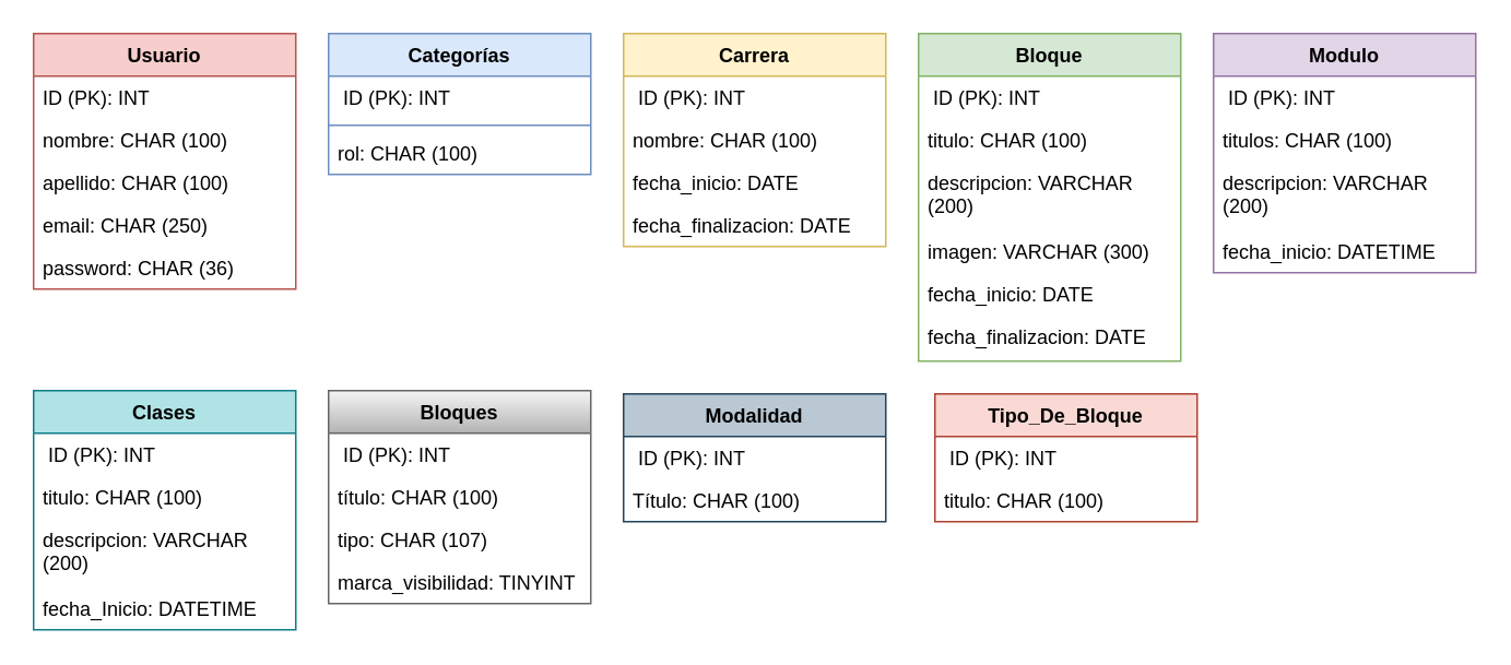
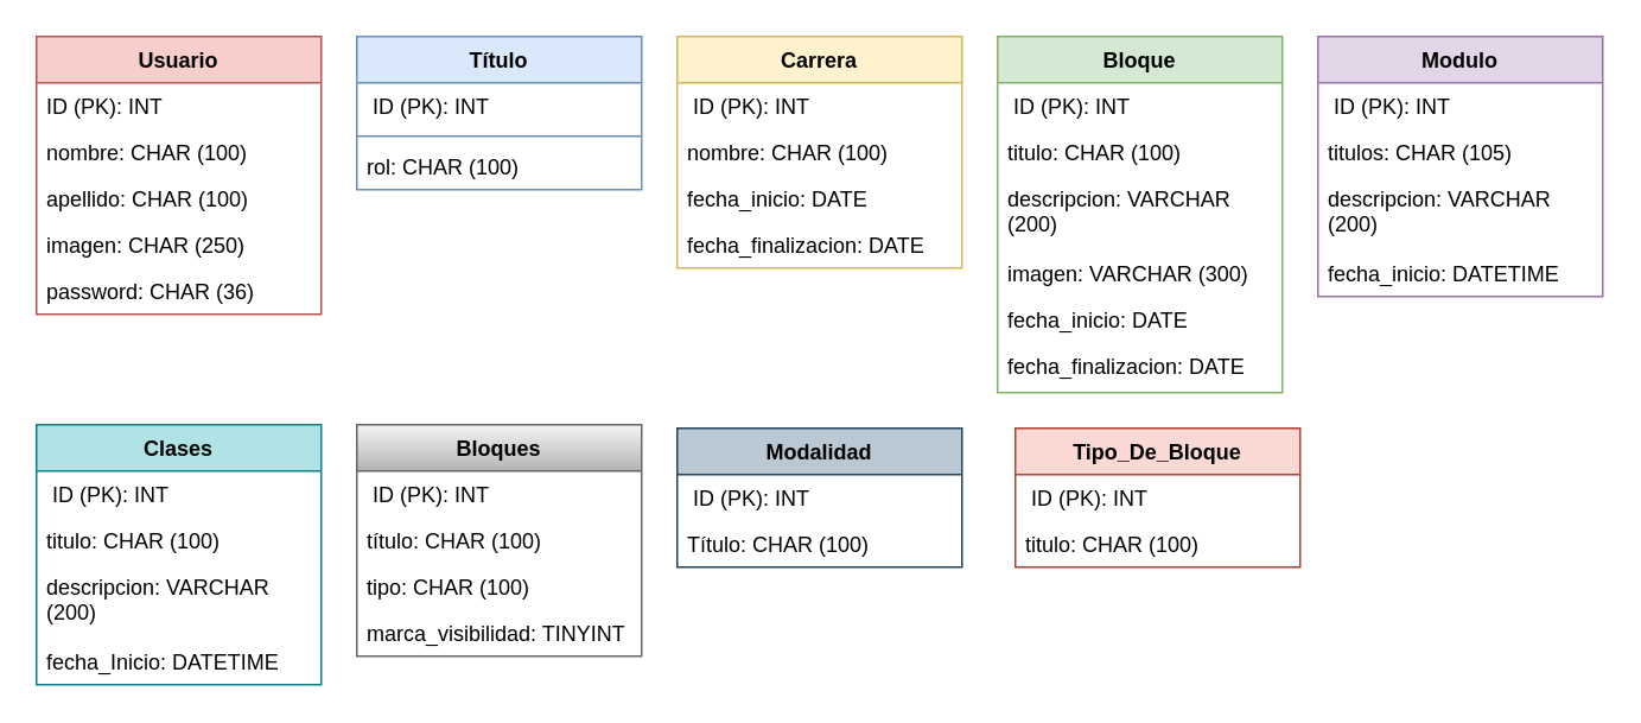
  <mxCell id="0" />
  <mxCell id="1" parent="0" />
  <mxCell id="2" value="Usuario" style="swimlane;fontStyle=1;align=center;verticalAlign=top;childLayout=stackLayout;horizontal=1;startSize=26;horizontalStack=0;resizeParent=1;resizeParentMax=0;resizeLast=0;collapsible=1;marginBottom=0;whiteSpace=wrap;html=1;fillColor=#f8cecc;strokeColor=#b85450;" vertex="1" parent="1"><mxGeometry x="20" y="20" width="160" height="156" as="geometry" /></mxCell>
  <mxCell id="3" value="ID (PK): INT" style="text;strokeColor=none;fillColor=none;align=left;verticalAlign=top;spacingLeft=4;spacingRight=4;overflow=hidden;rotatable=0;points=[[0,0.5],[1,0.5]];portConstraint=eastwest;whiteSpace=wrap;html=1;" vertex="1" parent="2"><mxGeometry y="26" width="160" height="26" as="geometry" /></mxCell>
  <mxCell id="4" value="nombre: CHAR (100)" style="text;strokeColor=none;fillColor=none;align=left;verticalAlign=top;spacingLeft=4;spacingRight=4;overflow=hidden;rotatable=0;points=[[0,0.5],[1,0.5]];portConstraint=eastwest;whiteSpace=wrap;html=1;" vertex="1" parent="2"><mxGeometry y="52" width="160" height="26" as="geometry" /></mxCell>
  <mxCell id="5" value="apellido: CHAR (100)" style="text;strokeColor=none;fillColor=none;align=left;verticalAlign=top;spacingLeft=4;spacingRight=4;overflow=hidden;rotatable=0;points=[[0,0.5],[1,0.5]];portConstraint=eastwest;whiteSpace=wrap;html=1;" vertex="1" parent="2"><mxGeometry y="78" width="160" height="26" as="geometry" /></mxCell>
- <mxCell id="6" value="email: CHAR (250)" style="text;strokeColor=none;fillColor=none;align=left;verticalAlign=top;spacingLeft=4;spacingRight=4;overflow=hidden;rotatable=0;points=[[0,0.5],[1,0.5]];portConstraint=eastwest;whiteSpace=wrap;html=1;" vertex="1" parent="2"><mxGeometry y="104" width="160" height="26" as="geometry" /></mxCell>
+ <mxCell id="6" value="imagen: CHAR (250)" style="text;strokeColor=none;fillColor=none;align=left;verticalAlign=top;spacingLeft=4;spacingRight=4;overflow=hidden;rotatable=0;points=[[0,0.5],[1,0.5]];portConstraint=eastwest;whiteSpace=wrap;html=1;" vertex="1" parent="2"><mxGeometry y="104" width="160" height="26" as="geometry" /></mxCell>
  <mxCell id="7" value="password: CHAR (36)" style="text;strokeColor=none;fillColor=none;align=left;verticalAlign=top;spacingLeft=4;spacingRight=4;overflow=hidden;rotatable=0;points=[[0,0.5],[1,0.5]];portConstraint=eastwest;whiteSpace=wrap;html=1;" vertex="1" parent="2"><mxGeometry y="130" width="160" height="26" as="geometry" /></mxCell>
- <mxCell id="8" value="Categorías" style="swimlane;fontStyle=1;align=center;verticalAlign=top;childLayout=stackLayout;horizontal=1;startSize=26;horizontalStack=0;resizeParent=1;resizeParentMax=0;resizeLast=0;collapsible=1;marginBottom=0;whiteSpace=wrap;html=1;fillColor=#dae8fc;strokeColor=#6c8ebf;" vertex="1" parent="1"><mxGeometry x="200" y="20" width="160" height="86" as="geometry" /></mxCell>
+ <mxCell id="8" value="Título" style="swimlane;fontStyle=1;align=center;verticalAlign=top;childLayout=stackLayout;horizontal=1;startSize=26;horizontalStack=0;resizeParent=1;resizeParentMax=0;resizeLast=0;collapsible=1;marginBottom=0;whiteSpace=wrap;html=1;fillColor=#dae8fc;strokeColor=#6c8ebf;" vertex="1" parent="1"><mxGeometry x="200" y="20" width="160" height="86" as="geometry" /></mxCell>
  <mxCell id="9" value="&amp;nbsp;ID (PK): INT" style="text;strokeColor=none;fillColor=none;align=left;verticalAlign=top;spacingLeft=4;spacingRight=4;overflow=hidden;rotatable=0;points=[[0,0.5],[1,0.5]];portConstraint=eastwest;whiteSpace=wrap;html=1;" vertex="1" parent="8"><mxGeometry y="26" width="160" height="26" as="geometry" /></mxCell>
  <mxCell id="10" value="" style="line;strokeWidth=1;fillColor=none;align=left;verticalAlign=middle;spacingTop=-1;spacingLeft=3;spacingRight=3;rotatable=0;labelPosition=right;points=[];portConstraint=eastwest;strokeColor=inherit;" vertex="1" parent="8"><mxGeometry y="52" width="160" height="8" as="geometry" /></mxCell>
  <mxCell id="11" value="rol: CHAR (100)" style="text;strokeColor=none;fillColor=none;align=left;verticalAlign=top;spacingLeft=4;spacingRight=4;overflow=hidden;rotatable=0;points=[[0,0.5],[1,0.5]];portConstraint=eastwest;whiteSpace=wrap;html=1;" vertex="1" parent="8"><mxGeometry y="60" width="160" height="26" as="geometry" /></mxCell>
  <mxCell id="12" value="Carrera" style="swimlane;fontStyle=1;align=center;verticalAlign=top;childLayout=stackLayout;horizontal=1;startSize=26;horizontalStack=0;resizeParent=1;resizeParentMax=0;resizeLast=0;collapsible=1;marginBottom=0;whiteSpace=wrap;html=1;fillColor=#fff2cc;strokeColor=#d6b656;" vertex="1" parent="1"><mxGeometry x="380" y="20" width="160" height="130" as="geometry" /></mxCell>
  <mxCell id="13" value="&amp;nbsp;ID (PK): INT" style="text;strokeColor=none;fillColor=none;align=left;verticalAlign=top;spacingLeft=4;spacingRight=4;overflow=hidden;rotatable=0;points=[[0,0.5],[1,0.5]];portConstraint=eastwest;whiteSpace=wrap;html=1;" vertex="1" parent="12"><mxGeometry y="26" width="160" height="26" as="geometry" /></mxCell>
  <mxCell id="14" value="nombre: CHAR (100)" style="text;strokeColor=none;fillColor=none;align=left;verticalAlign=top;spacingLeft=4;spacingRight=4;overflow=hidden;rotatable=0;points=[[0,0.5],[1,0.5]];portConstraint=eastwest;whiteSpace=wrap;html=1;" vertex="1" parent="12"><mxGeometry y="52" width="160" height="26" as="geometry" /></mxCell>
  <mxCell id="15" value="fecha_inicio: DATE" style="text;strokeColor=none;fillColor=none;align=left;verticalAlign=top;spacingLeft=4;spacingRight=4;overflow=hidden;rotatable=0;points=[[0,0.5],[1,0.5]];portConstraint=eastwest;whiteSpace=wrap;html=1;" vertex="1" parent="12"><mxGeometry y="78" width="160" height="26" as="geometry" /></mxCell>
  <mxCell id="16" value="fecha_finalizacion: DATE" style="text;strokeColor=none;fillColor=none;align=left;verticalAlign=top;spacingLeft=4;spacingRight=4;overflow=hidden;rotatable=0;points=[[0,0.5],[1,0.5]];portConstraint=eastwest;whiteSpace=wrap;html=1;" vertex="1" parent="12"><mxGeometry y="104" width="160" height="26" as="geometry" /></mxCell>
  <mxCell id="17" value="Bloque" style="swimlane;fontStyle=1;align=center;verticalAlign=top;childLayout=stackLayout;horizontal=1;startSize=26;horizontalStack=0;resizeParent=1;resizeParentMax=0;resizeLast=0;collapsible=1;marginBottom=0;whiteSpace=wrap;html=1;fillColor=#d5e8d4;strokeColor=#82b366;" vertex="1" parent="1"><mxGeometry x="560" y="20" width="160" height="200" as="geometry" /></mxCell>
  <mxCell id="18" value="&amp;nbsp;ID (PK): INT" style="text;strokeColor=none;fillColor=none;align=left;verticalAlign=top;spacingLeft=4;spacingRight=4;overflow=hidden;rotatable=0;points=[[0,0.5],[1,0.5]];portConstraint=eastwest;whiteSpace=wrap;html=1;" vertex="1" parent="17"><mxGeometry y="26" width="160" height="26" as="geometry" /></mxCell>
  <mxCell id="19" value="titulo: CHAR (100)" style="text;strokeColor=none;fillColor=none;align=left;verticalAlign=top;spacingLeft=4;spacingRight=4;overflow=hidden;rotatable=0;points=[[0,0.5],[1,0.5]];portConstraint=eastwest;whiteSpace=wrap;html=1;" vertex="1" parent="17"><mxGeometry y="52" width="160" height="26" as="geometry" /></mxCell>
  <mxCell id="20" value="descripcion: VARCHAR (200)" style="text;strokeColor=none;fillColor=none;align=left;verticalAlign=top;spacingLeft=4;spacingRight=4;overflow=hidden;rotatable=0;points=[[0,0.5],[1,0.5]];portConstraint=eastwest;whiteSpace=wrap;html=1;" vertex="1" parent="17"><mxGeometry y="78" width="160" height="42" as="geometry" /></mxCell>
  <mxCell id="21" value="imagen: VARCHAR (300)" style="text;strokeColor=none;fillColor=none;align=left;verticalAlign=top;spacingLeft=4;spacingRight=4;overflow=hidden;rotatable=0;points=[[0,0.5],[1,0.5]];portConstraint=eastwest;whiteSpace=wrap;html=1;" vertex="1" parent="17"><mxGeometry y="120" width="160" height="26" as="geometry" /></mxCell>
  <mxCell id="22" value="fecha_inicio: DATE" style="text;strokeColor=none;fillColor=none;align=left;verticalAlign=top;spacingLeft=4;spacingRight=4;overflow=hidden;rotatable=0;points=[[0,0.5],[1,0.5]];portConstraint=eastwest;whiteSpace=wrap;html=1;" vertex="1" parent="17"><mxGeometry y="146" width="160" height="26" as="geometry" /></mxCell>
  <mxCell id="23" value="fecha_finalizacion: DATE" style="text;strokeColor=none;fillColor=none;align=left;verticalAlign=top;spacingLeft=4;spacingRight=4;overflow=hidden;rotatable=0;points=[[0,0.5],[1,0.5]];portConstraint=eastwest;whiteSpace=wrap;html=1;" vertex="1" parent="17"><mxGeometry y="172" width="160" height="28" as="geometry" /></mxCell>
  <mxCell id="24" value="Modulo" style="swimlane;fontStyle=1;align=center;verticalAlign=top;childLayout=stackLayout;horizontal=1;startSize=26;horizontalStack=0;resizeParent=1;resizeParentMax=0;resizeLast=0;collapsible=1;marginBottom=0;whiteSpace=wrap;html=1;fillColor=#e1d5e7;strokeColor=#9673a6;" vertex="1" parent="1"><mxGeometry x="740" y="20" width="160" height="146" as="geometry" /></mxCell>
  <mxCell id="25" value="&amp;nbsp;ID (PK): INT" style="text;strokeColor=none;fillColor=none;align=left;verticalAlign=top;spacingLeft=4;spacingRight=4;overflow=hidden;rotatable=0;points=[[0,0.5],[1,0.5]];portConstraint=eastwest;whiteSpace=wrap;html=1;" vertex="1" parent="24"><mxGeometry y="26" width="160" height="26" as="geometry" /></mxCell>
- <mxCell id="26" value="titulos: CHAR (100)" style="text;strokeColor=none;fillColor=none;align=left;verticalAlign=top;spacingLeft=4;spacingRight=4;overflow=hidden;rotatable=0;points=[[0,0.5],[1,0.5]];portConstraint=eastwest;whiteSpace=wrap;html=1;" vertex="1" parent="24"><mxGeometry y="52" width="160" height="26" as="geometry" /></mxCell>
+ <mxCell id="26" value="titulos: CHAR (105)" style="text;strokeColor=none;fillColor=none;align=left;verticalAlign=top;spacingLeft=4;spacingRight=4;overflow=hidden;rotatable=0;points=[[0,0.5],[1,0.5]];portConstraint=eastwest;whiteSpace=wrap;html=1;" vertex="1" parent="24"><mxGeometry y="52" width="160" height="26" as="geometry" /></mxCell>
  <mxCell id="27" value="descripcion: VARCHAR (200)" style="text;strokeColor=none;fillColor=none;align=left;verticalAlign=top;spacingLeft=4;spacingRight=4;overflow=hidden;rotatable=0;points=[[0,0.5],[1,0.5]];portConstraint=eastwest;whiteSpace=wrap;html=1;" vertex="1" parent="24"><mxGeometry y="78" width="160" height="42" as="geometry" /></mxCell>
  <mxCell id="28" value="fecha_inicio: DATETIME" style="text;strokeColor=none;fillColor=none;align=left;verticalAlign=top;spacingLeft=4;spacingRight=4;overflow=hidden;rotatable=0;points=[[0,0.5],[1,0.5]];portConstraint=eastwest;whiteSpace=wrap;html=1;" vertex="1" parent="24"><mxGeometry y="120" width="160" height="26" as="geometry" /></mxCell>
  <mxCell id="29" value="Clases" style="swimlane;fontStyle=1;align=center;verticalAlign=top;childLayout=stackLayout;horizontal=1;startSize=26;horizontalStack=0;resizeParent=1;resizeParentMax=0;resizeLast=0;collapsible=1;marginBottom=0;whiteSpace=wrap;html=1;fillColor=#b0e3e6;strokeColor=#0e8088;" vertex="1" parent="1"><mxGeometry x="20" y="238" width="160" height="146" as="geometry" /></mxCell>
  <mxCell id="30" value="&amp;nbsp;ID (PK): INT" style="text;strokeColor=none;fillColor=none;align=left;verticalAlign=top;spacingLeft=4;spacingRight=4;overflow=hidden;rotatable=0;points=[[0,0.5],[1,0.5]];portConstraint=eastwest;whiteSpace=wrap;html=1;" vertex="1" parent="29"><mxGeometry y="26" width="160" height="26" as="geometry" /></mxCell>
  <mxCell id="31" value="titulo: CHAR (100)" style="text;strokeColor=none;fillColor=none;align=left;verticalAlign=top;spacingLeft=4;spacingRight=4;overflow=hidden;rotatable=0;points=[[0,0.5],[1,0.5]];portConstraint=eastwest;whiteSpace=wrap;html=1;" vertex="1" parent="29"><mxGeometry y="52" width="160" height="26" as="geometry" /></mxCell>
  <mxCell id="32" value="descripcion: VARCHAR (200)" style="text;strokeColor=none;fillColor=none;align=left;verticalAlign=top;spacingLeft=4;spacingRight=4;overflow=hidden;rotatable=0;points=[[0,0.5],[1,0.5]];portConstraint=eastwest;whiteSpace=wrap;html=1;" vertex="1" parent="29"><mxGeometry y="78" width="160" height="42" as="geometry" /></mxCell>
  <mxCell id="33" value="fecha_Inicio: DATETIME" style="text;strokeColor=none;fillColor=none;align=left;verticalAlign=top;spacingLeft=4;spacingRight=4;overflow=hidden;rotatable=0;points=[[0,0.5],[1,0.5]];portConstraint=eastwest;whiteSpace=wrap;html=1;" vertex="1" parent="29"><mxGeometry y="120" width="160" height="26" as="geometry" /></mxCell>
  <mxCell id="34" value="Bloques" style="swimlane;fontStyle=1;align=center;verticalAlign=top;childLayout=stackLayout;horizontal=1;startSize=26;horizontalStack=0;resizeParent=1;resizeParentMax=0;resizeLast=0;collapsible=1;marginBottom=0;whiteSpace=wrap;html=1;fillColor=#f5f5f5;strokeColor=#666666;gradientColor=#b3b3b3;" vertex="1" parent="1"><mxGeometry x="200" y="238" width="160" height="130" as="geometry" /></mxCell>
  <mxCell id="35" value="&amp;nbsp;ID (PK): INT" style="text;strokeColor=none;fillColor=none;align=left;verticalAlign=top;spacingLeft=4;spacingRight=4;overflow=hidden;rotatable=0;points=[[0,0.5],[1,0.5]];portConstraint=eastwest;whiteSpace=wrap;html=1;" vertex="1" parent="34"><mxGeometry y="26" width="160" height="26" as="geometry" /></mxCell>
  <mxCell id="36" value="título: CHAR (100)" style="text;strokeColor=none;fillColor=none;align=left;verticalAlign=top;spacingLeft=4;spacingRight=4;overflow=hidden;rotatable=0;points=[[0,0.5],[1,0.5]];portConstraint=eastwest;whiteSpace=wrap;html=1;" vertex="1" parent="34"><mxGeometry y="52" width="160" height="26" as="geometry" /></mxCell>
- <mxCell id="37" value="tipo: CHAR (107)" style="text;strokeColor=none;fillColor=none;align=left;verticalAlign=top;spacingLeft=4;spacingRight=4;overflow=hidden;rotatable=0;points=[[0,0.5],[1,0.5]];portConstraint=eastwest;whiteSpace=wrap;html=1;" vertex="1" parent="34"><mxGeometry y="78" width="160" height="26" as="geometry" /></mxCell>
+ <mxCell id="37" value="tipo: CHAR (100)" style="text;strokeColor=none;fillColor=none;align=left;verticalAlign=top;spacingLeft=4;spacingRight=4;overflow=hidden;rotatable=0;points=[[0,0.5],[1,0.5]];portConstraint=eastwest;whiteSpace=wrap;html=1;" vertex="1" parent="34"><mxGeometry y="78" width="160" height="26" as="geometry" /></mxCell>
  <mxCell id="38" value="marca_visibilidad: TINYINT" style="text;strokeColor=none;fillColor=none;align=left;verticalAlign=top;spacingLeft=4;spacingRight=4;overflow=hidden;rotatable=0;points=[[0,0.5],[1,0.5]];portConstraint=eastwest;whiteSpace=wrap;html=1;" vertex="1" parent="34"><mxGeometry y="104" width="160" height="26" as="geometry" /></mxCell>
  <mxCell id="39" value="Modalidad" style="swimlane;fontStyle=1;align=center;verticalAlign=top;childLayout=stackLayout;horizontal=1;startSize=26;horizontalStack=0;resizeParent=1;resizeParentMax=0;resizeLast=0;collapsible=1;marginBottom=0;whiteSpace=wrap;html=1;fillColor=#bac8d3;strokeColor=#23445d;" vertex="1" parent="1"><mxGeometry x="380" y="240" width="160" height="78" as="geometry" /></mxCell>
  <mxCell id="40" value="&amp;nbsp;ID (PK): INT" style="text;strokeColor=none;fillColor=none;align=left;verticalAlign=top;spacingLeft=4;spacingRight=4;overflow=hidden;rotatable=0;points=[[0,0.5],[1,0.5]];portConstraint=eastwest;whiteSpace=wrap;html=1;" vertex="1" parent="39"><mxGeometry y="26" width="160" height="26" as="geometry" /></mxCell>
  <mxCell id="41" value="Título: CHAR (100)" style="text;strokeColor=none;fillColor=none;align=left;verticalAlign=top;spacingLeft=4;spacingRight=4;overflow=hidden;rotatable=0;points=[[0,0.5],[1,0.5]];portConstraint=eastwest;whiteSpace=wrap;html=1;" vertex="1" parent="39"><mxGeometry y="52" width="160" height="26" as="geometry" /></mxCell>
  <mxCell id="42" value="Tipo_De_Bloque" style="swimlane;fontStyle=1;align=center;verticalAlign=top;childLayout=stackLayout;horizontal=1;startSize=26;horizontalStack=0;resizeParent=1;resizeParentMax=0;resizeLast=0;collapsible=1;marginBottom=0;whiteSpace=wrap;html=1;fillColor=#fad9d5;strokeColor=#ae4132;" vertex="1" parent="1"><mxGeometry x="570" y="240" width="160" height="78" as="geometry" /></mxCell>
  <mxCell id="43" value="&amp;nbsp;ID (PK): INT" style="text;strokeColor=none;fillColor=none;align=left;verticalAlign=top;spacingLeft=4;spacingRight=4;overflow=hidden;rotatable=0;points=[[0,0.5],[1,0.5]];portConstraint=eastwest;whiteSpace=wrap;html=1;" vertex="1" parent="42"><mxGeometry y="26" width="160" height="26" as="geometry" /></mxCell>
  <mxCell id="44" value="titulo: CHAR (100)" style="text;strokeColor=none;fillColor=none;align=left;verticalAlign=top;spacingLeft=4;spacingRight=4;overflow=hidden;rotatable=0;points=[[0,0.5],[1,0.5]];portConstraint=eastwest;whiteSpace=wrap;html=1;" vertex="1" parent="42"><mxGeometry y="52" width="160" height="26" as="geometry" /></mxCell>
